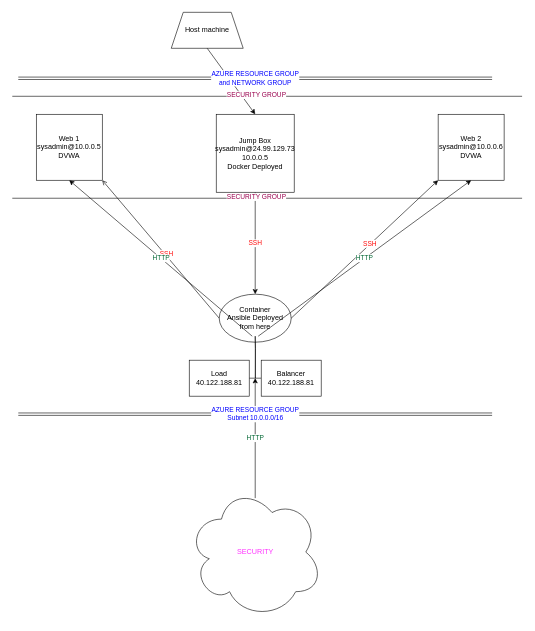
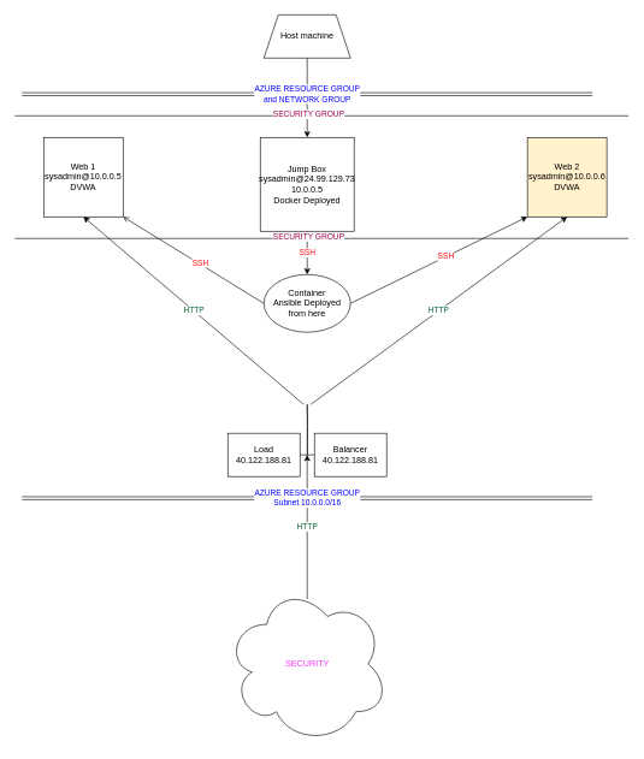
  <mxCell id="0" />
  <mxCell id="1" parent="0" />
  <mxCell id="2" value="SSH" style="edgeStyle=orthogonalEdgeStyle;rounded=0;orthogonalLoop=1;jettySize=auto;html=1;exitX=0.5;exitY=1;exitDx=0;exitDy=0;entryX=0.5;entryY=0;entryDx=0;entryDy=0;fontColor=#FF0D0D;" edge="1" parent="1" source="3" target="4"><mxGeometry relative="1" as="geometry" /></mxCell>
  <mxCell id="3" value="Jump Box&lt;br&gt;sysadmin@24.99.129.73&lt;br&gt;10.0.0.5&lt;br&gt;Docker Deployed" style="whiteSpace=wrap;html=1;aspect=fixed;" vertex="1" parent="1"><mxGeometry x="360" y="190" width="130" height="130" as="geometry" /></mxCell>
- <mxCell id="4" value="Container&lt;br&gt;Ansible Deployed from here" style="ellipse;whiteSpace=wrap;html=1;" vertex="1" parent="1"><mxGeometry x="365" y="490" width="120" height="80" as="geometry" /></mxCell>
+ <mxCell id="4" value="Container&lt;br&gt;Ansible Deployed from here" style="ellipse;whiteSpace=wrap;html=1;" vertex="1" parent="1"><mxGeometry x="365" y="380" width="120" height="80" as="geometry" /></mxCell>
  <mxCell id="5" value="Web 1&lt;br&gt;sysadmin@10.0.0.5&lt;br&gt;DVWA" style="whiteSpace=wrap;html=1;aspect=fixed;" vertex="1" parent="1"><mxGeometry x="60" y="190" width="110" height="110" as="geometry" /></mxCell>
- <mxCell id="6" value="Web 2&lt;br&gt;sysadmin@10.0.0.6&lt;br&gt;DVWA" style="whiteSpace=wrap;html=1;aspect=fixed;" vertex="1" parent="1"><mxGeometry x="730" y="190" width="110" height="110" as="geometry" /></mxCell>
+ <mxCell id="6" value="Web 2&lt;br&gt;sysadmin@10.0.0.6&lt;br&gt;DVWA" style="whiteSpace=wrap;html=1;aspect=fixed;fillColor=#fff2cc;" vertex="1" parent="1"><mxGeometry x="730" y="190" width="110" height="110" as="geometry" /></mxCell>
  <mxCell id="7" value="" style="endArrow=classic;html=1;rounded=0;entryX=0;entryY=1;entryDx=0;entryDy=0;exitX=1;exitY=0.5;exitDx=0;exitDy=0;" edge="1" parent="1" source="4" target="6"><mxGeometry width="50" height="50" relative="1" as="geometry"><mxPoint x="500" y="240" as="sourcePoint" /><mxPoint x="550" y="190" as="targetPoint" /></mxGeometry></mxCell>
  <mxCell id="8" value="SSH" style="edgeLabel;html=1;align=center;verticalAlign=middle;resizable=0;points=[];fontColor=#FF0D0D;" connectable="0" vertex="1" parent="7"><mxGeometry x="0.076" y="2" relative="1" as="geometry"><mxPoint y="1" as="offset" /></mxGeometry></mxCell>
  <mxCell id="9" value="" style="endArrow=open;html=1;rounded=0;entryX=1;entryY=1;entryDx=0;entryDy=0;exitX=0;exitY=0.5;exitDx=0;exitDy=0;" edge="1" parent="1" source="4" target="5"><mxGeometry width="50" height="50" relative="1" as="geometry"><mxPoint x="340" y="240" as="sourcePoint" /><mxPoint x="340" y="200" as="targetPoint" /></mxGeometry></mxCell>
  <mxCell id="10" value="&lt;font color=&quot;#ff0d0d&quot;&gt;SSH&lt;/font&gt;" style="edgeLabel;html=1;align=center;verticalAlign=middle;resizable=0;points=[];fontColor=#000000;" connectable="0" vertex="1" parent="9"><mxGeometry x="-0.081" y="-2" relative="1" as="geometry"><mxPoint as="offset" /></mxGeometry></mxCell>
- <mxCell id="11" value="&lt;font color=&quot;#000000&quot;&gt;Host machine&lt;/font&gt;" style="shape=trapezoid;perimeter=trapezoidPerimeter;whiteSpace=wrap;html=1;fixedSize=1;fontColor=#FF0D0D;" vertex="1" parent="1"><mxGeometry x="285" y="20" width="120" height="60" as="geometry" /></mxCell>
+ <mxCell id="11" value="&lt;font color=&quot;#000000&quot;&gt;Host machine&lt;/font&gt;" style="shape=trapezoid;perimeter=trapezoidPerimeter;whiteSpace=wrap;html=1;fixedSize=1;fontColor=#FF0D0D;" vertex="1" parent="1"><mxGeometry x="365" y="20" width="120" height="60" as="geometry" /></mxCell>
  <mxCell id="12" value="" style="endArrow=classic;html=1;rounded=0;fontColor=#000000;exitX=0.5;exitY=1;exitDx=0;exitDy=0;entryX=0.5;entryY=0;entryDx=0;entryDy=0;" edge="1" parent="1" source="11" target="3"><mxGeometry width="50" height="50" relative="1" as="geometry"><mxPoint x="520" y="90" as="sourcePoint" /><mxPoint x="570" y="40" as="targetPoint" /></mxGeometry></mxCell>
  <mxCell id="13" value="" style="edgeStyle=orthogonalEdgeStyle;startArrow=none;endArrow=none;rounded=0;targetPortConstraint=eastwest;sourcePortConstraint=northsouth;fontColor=#000000;" edge="1" parent="1" target="15"><mxGeometry relative="1" as="geometry"><mxPoint x="425" y="560" as="sourcePoint" /></mxGeometry></mxCell>
  <mxCell id="14" value="" style="edgeStyle=orthogonalEdgeStyle;startArrow=none;endArrow=none;rounded=0;targetPortConstraint=eastwest;sourcePortConstraint=northsouth;fontColor=#000000;" edge="1" parent="1" target="16"><mxGeometry relative="1" as="geometry"><mxPoint x="425" y="560" as="sourcePoint" /></mxGeometry></mxCell>
  <mxCell id="15" value="Load&lt;br&gt;40.122.188.81" style="whiteSpace=wrap;html=1;align=center;verticalAlign=middle;treeFolding=1;treeMoving=1;fontColor=#000000;" vertex="1" parent="1"><mxGeometry x="315" y="600" width="100" height="60" as="geometry" /></mxCell>
  <mxCell id="16" value="Balancer&lt;br&gt;40.122.188.81" style="whiteSpace=wrap;html=1;align=center;verticalAlign=middle;treeFolding=1;treeMoving=1;fontColor=#000000;" vertex="1" parent="1"><mxGeometry x="435" y="600" width="100" height="60" as="geometry" /></mxCell>
  <mxCell id="17" value="&lt;font color=&quot;#006633&quot;&gt;HTTP&lt;/font&gt;" style="endArrow=classic;html=1;rounded=0;fontColor=#000000;entryX=0.5;entryY=1;entryDx=0;entryDy=0;" edge="1" parent="1" target="5"><mxGeometry width="50" height="50" relative="1" as="geometry"><mxPoint x="420" y="560" as="sourcePoint" /><mxPoint x="570" y="440" as="targetPoint" /></mxGeometry></mxCell>
  <mxCell id="18" value="&lt;font color=&quot;#006633&quot;&gt;HTTP&lt;/font&gt;" style="endArrow=classic;html=1;rounded=0;fontColor=#FFFF00;entryX=0.5;entryY=1;entryDx=0;entryDy=0;" edge="1" parent="1" target="6"><mxGeometry width="50" height="50" relative="1" as="geometry"><mxPoint x="430" y="560" as="sourcePoint" /><mxPoint x="480" y="510" as="targetPoint" /></mxGeometry></mxCell>
  <mxCell id="19" value="SECURITY" style="ellipse;shape=cloud;whiteSpace=wrap;html=1;fontColor=#FF33FF;" vertex="1" parent="1"><mxGeometry x="312.5" y="810" width="225" height="220" as="geometry" /></mxCell>
  <mxCell id="20" value="HTTP" style="endArrow=classic;html=1;rounded=0;fontColor=#006633;" edge="1" parent="1"><mxGeometry width="50" height="50" relative="1" as="geometry"><mxPoint x="425" y="830" as="sourcePoint" /><mxPoint x="425" y="630" as="targetPoint" /></mxGeometry></mxCell>
  <mxCell id="21" value="AZURE RESOURCE GROUP&lt;br&gt;and NETWORK GROUP&lt;br&gt;" style="shape=link;html=1;rounded=0;fontColor=#0000FF;" edge="1" parent="1"><mxGeometry relative="1" as="geometry"><mxPoint x="30" y="130" as="sourcePoint" /><mxPoint x="820" y="130" as="targetPoint" /></mxGeometry></mxCell>
  <mxCell id="22" value="AZURE RESOURCE GROUP&lt;br&gt;Subnet 10.0.0.0/16" style="shape=link;html=1;rounded=0;fontColor=#0000FF;" edge="1" parent="1"><mxGeometry relative="1" as="geometry"><mxPoint x="30" y="690" as="sourcePoint" /><mxPoint x="820" y="690" as="targetPoint" /></mxGeometry></mxCell>
  <mxCell id="23" value="" style="endArrow=none;html=1;rounded=0;fontColor=#0000FF;" edge="1" parent="1"><mxGeometry relative="1" as="geometry"><mxPoint y="330" as="sourcePoint" x="20" /><mxPoint x="870" y="330" as="targetPoint" /></mxGeometry></mxCell>
  <mxCell id="24" value="&lt;font color=&quot;#99004d&quot;&gt;SECURITY GROUP&lt;br&gt;&lt;/font&gt;" style="edgeLabel;html=1;align=center;verticalAlign=middle;resizable=0;points=[];fontColor=#0000FF;" connectable="0" vertex="1" parent="23"><mxGeometry x="-0.045" y="3" relative="1" as="geometry"><mxPoint as="offset" /></mxGeometry></mxCell>
  <mxCell id="25" value="" style="endArrow=none;html=1;rounded=0;fontColor=#0000FF;" edge="1" parent="1"><mxGeometry relative="1" as="geometry"><mxPoint y="160" as="sourcePoint" x="20" /><mxPoint x="870" y="160" as="targetPoint" /></mxGeometry></mxCell>
  <mxCell id="26" value="&lt;font color=&quot;#99004d&quot;&gt;SECURITY GROUP&lt;br&gt;&lt;/font&gt;" style="edgeLabel;html=1;align=center;verticalAlign=middle;resizable=0;points=[];fontColor=#0000FF;" connectable="0" vertex="1" parent="25"><mxGeometry x="-0.045" y="3" relative="1" as="geometry"><mxPoint as="offset" /></mxGeometry></mxCell>
